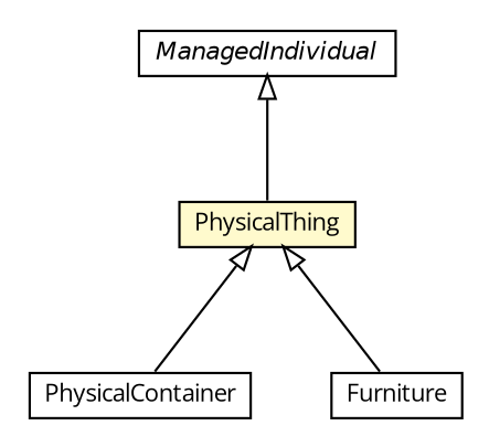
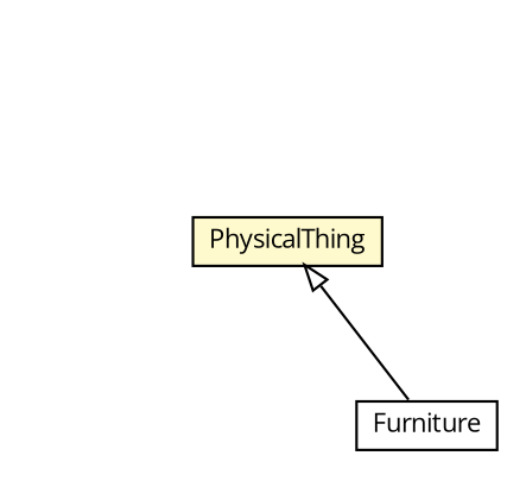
  digraph {
    fontname="Open Sans"
    nodesep=0.25
    ranksep=0.5
    node [fontcolor=black fontname="Open Sans" fontsize=10.0 shape=plaintext]
    edge [arrowtail=empty dir=back fontname="Open Sans" fontsize=10 headport=p labelfontname=Helvetica labelfontsize=10 tailport=p]
-   n1 [label=<<table title="org.universAAL.ontology.phThing.PhysicalContainer" border="0" cellborder="1" cellspacing="0" cellpadding="2" port="p" href="./PhysicalContainer.html"> 		<tr><td><table border="0" cellspacing="0" cellpadding="1"> <tr><td align="center" balign="center"> PhysicalContainer </td></tr> 		</table></td></tr> 		</table>>]
    n2 [label=<<table title="org.universAAL.ontology.phThing.PhysicalThing" border="0" cellborder="1" cellspacing="0" cellpadding="2" port="p" bgcolor="lemonChiffon" href="./PhysicalThing.html"> 		<tr><td><table border="0" cellspacing="0" cellpadding="1"> <tr><td align="center" balign="center"> PhysicalThing </td></tr> 		</table></td></tr> 		</table>>]
    n3 [label=<<table title="org.universAAL.ontology.furniture.Furniture" border="0" cellborder="1" cellspacing="0" cellpadding="2" port="p" href="../furniture/Furniture.html"> 		<tr><td><table border="0" cellspacing="0" cellpadding="1"> <tr><td align="center" balign="center"> Furniture </td></tr> 		</table></td></tr> 		</table>>]
-   n4 [label=<<table title="org.universAAL.middleware.owl.ManagedIndividual" border="0" cellborder="1" cellspacing="0" cellpadding="2" port="p" href="http://java.sun.com/j2se/1.4.2/docs/api/org/universAAL/middleware/owl/ManagedIndividual.html"> 		<tr><td><table border="0" cellspacing="0" cellpadding="1"> <tr><td align="center" balign="center"><font face="Helvetica-Oblique"> ManagedIndividual </font></td></tr> 		</table></td></tr> 		</table>>]
-   n2 -> n1
    n2 -> n3
-   n4 -> n2
  }
